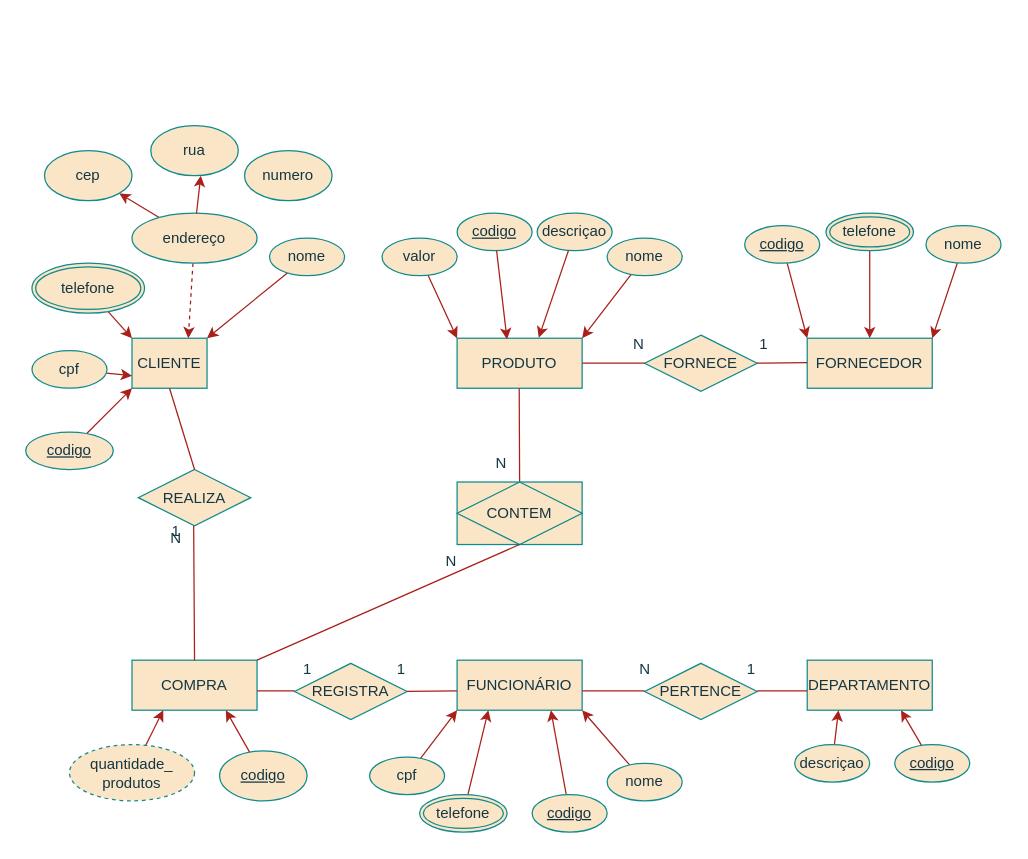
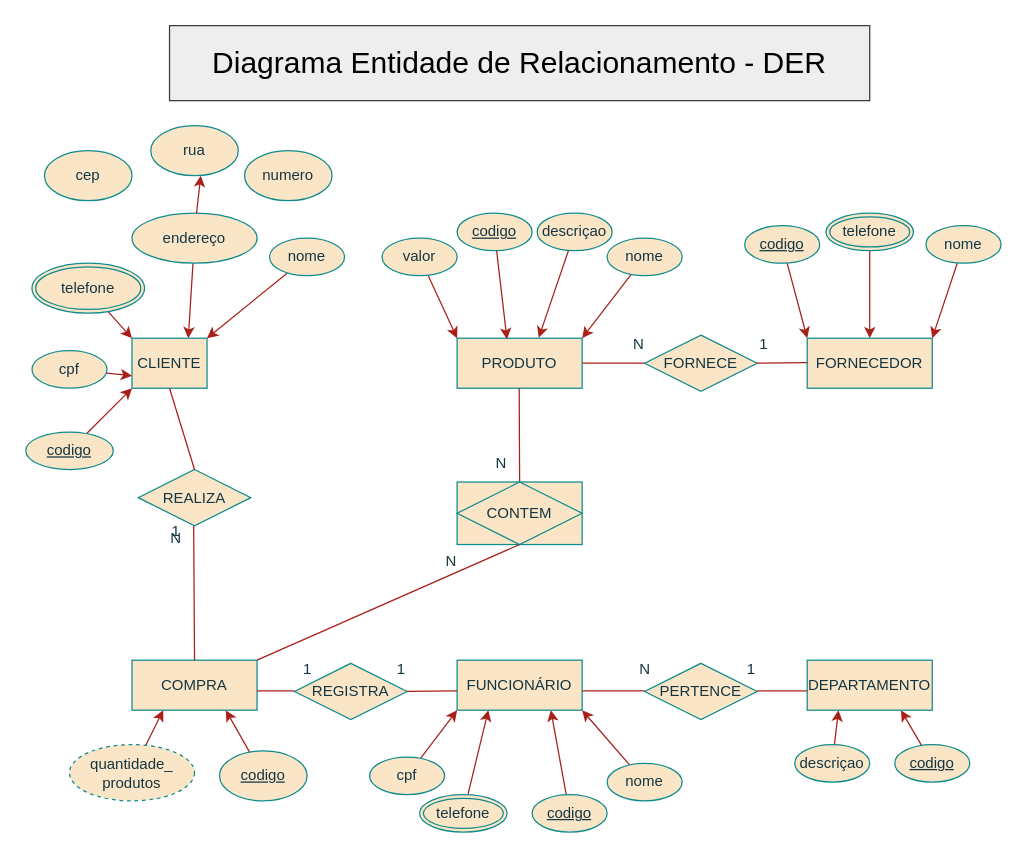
  <mxCell id="0" />
  <mxCell id="1" parent="0" />
  <mxCell id="2" value="DEPARTAMENTO" style="whiteSpace=wrap;html=1;align=center;fillColor=#FAE5C7;fontColor=#143642;rounded=0;labelBackgroundColor=none;strokeColor=#0F8B8D;" parent="1" vertex="1"><mxGeometry x="645" y="527.5" width="100" height="40" as="geometry" /></mxCell>
  <mxCell id="3" value="FUNCIONÁRIO" style="whiteSpace=wrap;html=1;align=center;fontColor=#143642;strokeColor=#0F8B8D;fillColor=#FAE5C7;rounded=0;labelBackgroundColor=none;" parent="1" vertex="1"><mxGeometry x="365" y="527.5" width="100" height="40" as="geometry" /></mxCell>
  <mxCell id="4" value="CLIENTE" style="whiteSpace=wrap;html=1;align=center;fillColor=#FAE5C7;fontColor=#143642;rounded=0;labelBackgroundColor=none;strokeColor=#0F8B8D;" parent="1" vertex="1"><mxGeometry x="105" y="270" width="60" height="40" as="geometry" /></mxCell>
  <mxCell id="5" value="FORNECEDOR" style="whiteSpace=wrap;html=1;align=center;fillColor=#FAE5C7;fontColor=#143642;rounded=0;labelBackgroundColor=none;strokeColor=#0F8B8D;" parent="1" vertex="1"><mxGeometry x="645" y="270" width="100" height="40" as="geometry" /></mxCell>
  <mxCell id="6" value="PRODUTO" style="whiteSpace=wrap;html=1;align=center;fillColor=#FAE5C7;fontColor=#143642;rounded=0;labelBackgroundColor=none;strokeColor=#0F8B8D;" parent="1" vertex="1"><mxGeometry x="365" y="270" width="100" height="40" as="geometry" /></mxCell>
  <mxCell id="7" value="COMPRA" style="rounded=0;arcSize=10;whiteSpace=wrap;html=1;align=center;labelBackgroundColor=none;strokeColor=#0F8B8D;fillColor=#FAE5C7;fontColor=#143642;" parent="1" vertex="1"><mxGeometry x="105" y="527.5" width="100" height="40" as="geometry" /></mxCell>
  <mxCell id="8" style="edgeStyle=none;rounded=0;orthogonalLoop=1;jettySize=auto;html=1;entryX=1;entryY=0;entryDx=0;entryDy=0;labelBackgroundColor=none;strokeColor=#A8201A;fontColor=default;" parent="1" source="9" target="4" edge="1"><mxGeometry relative="1" as="geometry" /></mxCell>
  <mxCell id="9" value="nome" style="ellipse;whiteSpace=wrap;html=1;align=center;rounded=0;labelBackgroundColor=none;fillColor=#FAE5C7;strokeColor=#0F8B8D;fontColor=#143642;" parent="1" vertex="1"><mxGeometry x="215" y="190" width="60" height="30" as="geometry" /></mxCell>
  <mxCell id="10" style="edgeStyle=none;rounded=0;orthogonalLoop=1;jettySize=auto;html=1;entryX=0;entryY=0.75;entryDx=0;entryDy=0;labelBackgroundColor=none;strokeColor=#A8201A;fontColor=default;" parent="1" source="11" target="4" edge="1"><mxGeometry relative="1" as="geometry" /></mxCell>
  <mxCell id="11" value="cpf" style="ellipse;whiteSpace=wrap;html=1;align=center;rounded=0;labelBackgroundColor=none;fillColor=#FAE5C7;strokeColor=#0F8B8D;fontColor=#143642;" parent="1" vertex="1"><mxGeometry x="25" y="280" width="60" height="30" as="geometry" /></mxCell>
  <mxCell id="12" style="edgeStyle=none;rounded=0;orthogonalLoop=1;jettySize=auto;html=1;entryX=0.75;entryY=1;entryDx=0;entryDy=0;labelBackgroundColor=none;strokeColor=#A8201A;fontColor=default;" parent="1" source="13" target="7" edge="1"><mxGeometry relative="1" as="geometry" /></mxCell>
  <mxCell id="13" value="codigo" style="ellipse;whiteSpace=wrap;html=1;align=center;fontStyle=4;rounded=0;labelBackgroundColor=none;fillColor=#FAE5C7;strokeColor=#0F8B8D;fontColor=#143642;" parent="1" vertex="1"><mxGeometry x="175" y="600" width="70" height="40" as="geometry" /></mxCell>
  <mxCell id="14" style="edgeStyle=none;rounded=0;orthogonalLoop=1;jettySize=auto;html=1;entryX=0;entryY=1;entryDx=0;entryDy=0;strokeColor=#A8201A;fontColor=default;fillColor=#FAE5C7;labelBackgroundColor=none;" parent="1" source="15" target="4" edge="1"><mxGeometry relative="1" as="geometry" /></mxCell>
  <mxCell id="15" value="codigo" style="ellipse;whiteSpace=wrap;html=1;align=center;fontStyle=4;rounded=0;labelBackgroundColor=none;fillColor=#FAE5C7;strokeColor=#0F8B8D;fontColor=#143642;" parent="1" vertex="1"><mxGeometry x="20" y="345" width="70" height="30" as="geometry" /></mxCell>
  <mxCell id="16" style="edgeStyle=none;rounded=0;orthogonalLoop=1;jettySize=auto;html=1;entryX=0.25;entryY=1;entryDx=0;entryDy=0;labelBackgroundColor=none;strokeColor=#A8201A;fontColor=default;" parent="1" source="17" target="7" edge="1"><mxGeometry relative="1" as="geometry" /></mxCell>
  <mxCell id="17" value="quantidade_&lt;br&gt;produtos" style="ellipse;whiteSpace=wrap;html=1;align=center;dashed=1;rounded=0;labelBackgroundColor=none;fillColor=#FAE5C7;strokeColor=#0F8B8D;fontColor=#143642;" parent="1" vertex="1"><mxGeometry x="55" y="595" width="100" height="45" as="geometry" /></mxCell>
  <mxCell id="18" style="edgeStyle=none;rounded=0;orthogonalLoop=1;jettySize=auto;html=1;entryX=0;entryY=0;entryDx=0;entryDy=0;labelBackgroundColor=none;strokeColor=#A8201A;fontColor=default;" parent="1" source="19" target="4" edge="1"><mxGeometry relative="1" as="geometry" /></mxCell>
  <mxCell id="19" value="telefone" style="ellipse;shape=doubleEllipse;margin=3;whiteSpace=wrap;html=1;align=center;rounded=0;labelBackgroundColor=none;fillColor=#FAE5C7;strokeColor=#0F8B8D;fontColor=#143642;" parent="1" vertex="1"><mxGeometry x="25" y="210" width="90" height="40" as="geometry" /></mxCell>
- <mxCell id="20" style="edgeStyle=none;rounded=0;orthogonalLoop=1;jettySize=auto;html=1;entryX=0.75;entryY=0;entryDx=0;entryDy=0;labelBackgroundColor=none;strokeColor=#A8201A;fontColor=default;dashed=1;" parent="1" source="22" target="4" edge="1"><mxGeometry relative="1" as="geometry" /></mxCell>
- <mxCell id="21" style="edgeStyle=none;rounded=0;orthogonalLoop=1;jettySize=auto;html=1;entryX=1;entryY=1;entryDx=0;entryDy=0;labelBackgroundColor=none;strokeColor=#A8201A;fontColor=default;" parent="1" source="22" target="23" edge="1"><mxGeometry relative="1" as="geometry" /></mxCell>
+ <mxCell id="20" style="edgeStyle=none;rounded=0;orthogonalLoop=1;jettySize=auto;html=1;entryX=0.75;entryY=0;entryDx=0;entryDy=0;labelBackgroundColor=none;strokeColor=#A8201A;fontColor=default;" parent="1" source="22" target="4" edge="1"><mxGeometry relative="1" as="geometry" /></mxCell>
  <mxCell id="22" value="endereço" style="ellipse;whiteSpace=wrap;html=1;align=center;rounded=0;labelBackgroundColor=none;fillColor=#FAE5C7;strokeColor=#0F8B8D;fontColor=#143642;" parent="1" vertex="1"><mxGeometry x="105" y="170" width="100" height="40" as="geometry" /></mxCell>
  <mxCell id="23" value="cep" style="ellipse;whiteSpace=wrap;html=1;align=center;rounded=0;labelBackgroundColor=none;fillColor=#FAE5C7;strokeColor=#0F8B8D;fontColor=#143642;" parent="1" vertex="1"><mxGeometry x="35" y="120" width="70" height="40" as="geometry" /></mxCell>
  <mxCell id="24" value="rua" style="ellipse;whiteSpace=wrap;html=1;align=center;rounded=0;labelBackgroundColor=none;fillColor=#FAE5C7;strokeColor=#0F8B8D;fontColor=#143642;" parent="1" vertex="1"><mxGeometry x="120" y="100" width="70" height="40" as="geometry" /></mxCell>
  <mxCell id="25" value="numero" style="ellipse;whiteSpace=wrap;html=1;align=center;rounded=0;labelBackgroundColor=none;fillColor=#FAE5C7;strokeColor=#0F8B8D;fontColor=#143642;" parent="1" vertex="1"><mxGeometry x="195" y="120" width="70" height="40" as="geometry" /></mxCell>
  <mxCell id="26" value="descriçao" style="ellipse;whiteSpace=wrap;html=1;align=center;fontStyle=0;rounded=0;labelBackgroundColor=none;fillColor=#FAE5C7;strokeColor=#0F8B8D;fontColor=#143642;" parent="1" vertex="1"><mxGeometry x="429" y="170" width="60" height="30" as="geometry" /></mxCell>
  <mxCell id="27" style="edgeStyle=none;rounded=0;orthogonalLoop=1;jettySize=auto;html=1;entryX=0;entryY=0;entryDx=0;entryDy=0;labelBackgroundColor=none;strokeColor=#A8201A;fontColor=default;" parent="1" source="28" target="6" edge="1"><mxGeometry relative="1" as="geometry" /></mxCell>
  <mxCell id="28" value="valor" style="ellipse;whiteSpace=wrap;html=1;align=center;rounded=0;labelBackgroundColor=none;fillColor=#FAE5C7;strokeColor=#0F8B8D;fontColor=#143642;" parent="1" vertex="1"><mxGeometry x="305" y="190" width="60" height="30" as="geometry" /></mxCell>
  <mxCell id="29" style="edgeStyle=none;rounded=0;orthogonalLoop=1;jettySize=auto;html=1;entryX=1;entryY=0;entryDx=0;entryDy=0;labelBackgroundColor=none;strokeColor=#A8201A;fontColor=default;" parent="1" source="30" target="6" edge="1"><mxGeometry relative="1" as="geometry" /></mxCell>
  <mxCell id="30" value="nome" style="ellipse;whiteSpace=wrap;html=1;align=center;rounded=0;labelBackgroundColor=none;fillColor=#FAE5C7;strokeColor=#0F8B8D;fontColor=#143642;" parent="1" vertex="1"><mxGeometry x="485" y="190" width="60" height="30" as="geometry" /></mxCell>
  <mxCell id="31" value="codigo" style="ellipse;whiteSpace=wrap;html=1;align=center;fontStyle=4;rounded=0;labelBackgroundColor=none;fillColor=#FAE5C7;strokeColor=#0F8B8D;fontColor=#143642;" parent="1" vertex="1"><mxGeometry x="365" y="170" width="60" height="30" as="geometry" /></mxCell>
  <mxCell id="32" style="edgeStyle=none;rounded=0;orthogonalLoop=1;jettySize=auto;html=1;entryX=0.571;entryY=1;entryDx=0;entryDy=0;entryPerimeter=0;labelBackgroundColor=none;strokeColor=#A8201A;fontColor=default;" parent="1" source="22" target="24" edge="1"><mxGeometry relative="1" as="geometry" /></mxCell>
  <mxCell id="33" style="edgeStyle=none;rounded=0;orthogonalLoop=1;jettySize=auto;html=1;entryX=1;entryY=1;entryDx=0;entryDy=0;labelBackgroundColor=none;strokeColor=#A8201A;fontColor=default;" parent="1" source="34" target="3" edge="1"><mxGeometry relative="1" as="geometry" /></mxCell>
  <mxCell id="34" value="nome" style="ellipse;whiteSpace=wrap;html=1;align=center;rounded=0;labelBackgroundColor=none;fillColor=#FAE5C7;strokeColor=#0F8B8D;fontColor=#143642;" parent="1" vertex="1"><mxGeometry x="485" y="610" width="60" height="30" as="geometry" /></mxCell>
  <mxCell id="35" style="edgeStyle=none;rounded=0;orthogonalLoop=1;jettySize=auto;html=1;entryX=0.75;entryY=1;entryDx=0;entryDy=0;labelBackgroundColor=none;strokeColor=#A8201A;fontColor=default;" parent="1" source="36" target="3" edge="1"><mxGeometry relative="1" as="geometry" /></mxCell>
  <mxCell id="36" value="codigo" style="ellipse;whiteSpace=wrap;html=1;align=center;fontStyle=4;rounded=0;labelBackgroundColor=none;fillColor=#FAE5C7;strokeColor=#0F8B8D;fontColor=#143642;" parent="1" vertex="1"><mxGeometry x="425" y="635" width="60" height="30" as="geometry" /></mxCell>
  <mxCell id="37" style="edgeStyle=none;rounded=0;orthogonalLoop=1;jettySize=auto;html=1;entryX=0;entryY=1;entryDx=0;entryDy=0;labelBackgroundColor=none;strokeColor=#A8201A;fontColor=default;" parent="1" source="38" target="3" edge="1"><mxGeometry relative="1" as="geometry" /></mxCell>
  <mxCell id="38" value="cpf" style="ellipse;whiteSpace=wrap;html=1;align=center;rounded=0;labelBackgroundColor=none;fillColor=#FAE5C7;strokeColor=#0F8B8D;fontColor=#143642;" parent="1" vertex="1"><mxGeometry x="295" y="605" width="60" height="30" as="geometry" /></mxCell>
  <mxCell id="39" style="edgeStyle=none;rounded=0;orthogonalLoop=1;jettySize=auto;html=1;entryX=0.25;entryY=1;entryDx=0;entryDy=0;labelBackgroundColor=none;strokeColor=#A8201A;fontColor=default;" parent="1" source="40" target="3" edge="1"><mxGeometry relative="1" as="geometry" /></mxCell>
  <mxCell id="40" value="telefone" style="ellipse;shape=doubleEllipse;margin=3;whiteSpace=wrap;html=1;align=center;rounded=0;labelBackgroundColor=none;fillColor=#FAE5C7;strokeColor=#0F8B8D;fontColor=#143642;" parent="1" vertex="1"><mxGeometry x="335" y="635" width="70" height="30" as="geometry" /></mxCell>
  <mxCell id="41" style="edgeStyle=none;rounded=0;orthogonalLoop=1;jettySize=auto;html=1;entryX=0;entryY=0;entryDx=0;entryDy=0;labelBackgroundColor=none;strokeColor=#A8201A;fontColor=default;" parent="1" source="42" target="5" edge="1"><mxGeometry relative="1" as="geometry" /></mxCell>
  <mxCell id="42" value="codigo" style="ellipse;whiteSpace=wrap;html=1;align=center;fontStyle=4;rounded=0;labelBackgroundColor=none;fillColor=#FAE5C7;strokeColor=#0F8B8D;fontColor=#143642;" parent="1" vertex="1"><mxGeometry x="595" y="180" width="60" height="30" as="geometry" /></mxCell>
  <mxCell id="43" style="edgeStyle=none;rounded=0;orthogonalLoop=1;jettySize=auto;html=1;entryX=1;entryY=0;entryDx=0;entryDy=0;labelBackgroundColor=none;strokeColor=#A8201A;fontColor=default;" parent="1" source="44" target="5" edge="1"><mxGeometry relative="1" as="geometry" /></mxCell>
  <mxCell id="44" value="nome" style="ellipse;whiteSpace=wrap;html=1;align=center;rounded=0;labelBackgroundColor=none;fillColor=#FAE5C7;strokeColor=#0F8B8D;fontColor=#143642;" parent="1" vertex="1"><mxGeometry x="740" y="180" width="60" height="30" as="geometry" /></mxCell>
  <mxCell id="45" style="edgeStyle=none;rounded=0;orthogonalLoop=1;jettySize=auto;html=1;entryX=0.5;entryY=0;entryDx=0;entryDy=0;labelBackgroundColor=none;strokeColor=#A8201A;fontColor=default;" parent="1" source="46" target="5" edge="1"><mxGeometry relative="1" as="geometry" /></mxCell>
  <mxCell id="46" value="telefone" style="ellipse;shape=doubleEllipse;margin=3;whiteSpace=wrap;html=1;align=center;rounded=0;labelBackgroundColor=none;fillColor=#FAE5C7;strokeColor=#0F8B8D;fontColor=#143642;" parent="1" vertex="1"><mxGeometry x="660" y="170" width="70" height="30" as="geometry" /></mxCell>
  <mxCell id="47" style="edgeStyle=none;rounded=0;orthogonalLoop=1;jettySize=auto;html=1;entryX=0.25;entryY=1;entryDx=0;entryDy=0;labelBackgroundColor=none;strokeColor=#A8201A;fontColor=default;" parent="1" source="48" target="2" edge="1"><mxGeometry relative="1" as="geometry" /></mxCell>
  <mxCell id="48" value="descriçao" style="ellipse;whiteSpace=wrap;html=1;align=center;rounded=0;labelBackgroundColor=none;fillColor=#FAE5C7;strokeColor=#0F8B8D;fontColor=#143642;" parent="1" vertex="1"><mxGeometry x="635" y="595" width="60" height="30" as="geometry" /></mxCell>
  <mxCell id="49" style="edgeStyle=none;rounded=0;orthogonalLoop=1;jettySize=auto;html=1;entryX=0.75;entryY=1;entryDx=0;entryDy=0;labelBackgroundColor=none;strokeColor=#A8201A;fontColor=default;" parent="1" source="50" target="2" edge="1"><mxGeometry relative="1" as="geometry" /></mxCell>
  <mxCell id="50" value="codigo" style="ellipse;whiteSpace=wrap;html=1;align=center;fontStyle=4;rounded=0;labelBackgroundColor=none;fillColor=#FAE5C7;strokeColor=#0F8B8D;fontColor=#143642;" parent="1" vertex="1"><mxGeometry x="715" y="595" width="60" height="30" as="geometry" /></mxCell>
  <mxCell id="51" value="REALIZA" style="shape=rhombus;perimeter=rhombusPerimeter;whiteSpace=wrap;html=1;align=center;strokeColor=#0F8B8D;fontColor=#143642;fillColor=#FAE5C7;rotation=0;rounded=0;labelBackgroundColor=none;" parent="1" vertex="1"><mxGeometry x="110" y="375" width="90" height="45" as="geometry" /></mxCell>
  <mxCell id="52" value="FORNECE" style="shape=rhombus;perimeter=rhombusPerimeter;whiteSpace=wrap;html=1;align=center;strokeColor=#0F8B8D;fontColor=#143642;fillColor=#FAE5C7;rotation=0;rounded=0;labelBackgroundColor=none;" parent="1" vertex="1"><mxGeometry x="515" y="267.5" width="90" height="45" as="geometry" /></mxCell>
  <mxCell id="53" value="PERTENCE" style="shape=rhombus;perimeter=rhombusPerimeter;whiteSpace=wrap;html=1;align=center;strokeColor=#0F8B8D;fontColor=#143642;fillColor=#FAE5C7;rotation=0;rounded=0;labelBackgroundColor=none;" parent="1" vertex="1"><mxGeometry x="515" y="530" width="90" height="45" as="geometry" /></mxCell>
  <mxCell id="54" value="REGISTRA" style="shape=rhombus;perimeter=rhombusPerimeter;whiteSpace=wrap;html=1;align=center;strokeColor=#0F8B8D;fontColor=#143642;fillColor=#FAE5C7;rotation=0;rounded=0;labelBackgroundColor=none;" parent="1" vertex="1"><mxGeometry x="235" y="530" width="90" height="45" as="geometry" /></mxCell>
  <mxCell id="55" style="edgeStyle=none;rounded=0;orthogonalLoop=1;jettySize=auto;html=1;entryX=0.399;entryY=0.021;entryDx=0;entryDy=0;entryPerimeter=0;labelBackgroundColor=none;strokeColor=#A8201A;fontColor=default;" parent="1" source="31" target="6" edge="1"><mxGeometry relative="1" as="geometry" /></mxCell>
  <mxCell id="56" style="edgeStyle=none;rounded=0;orthogonalLoop=1;jettySize=auto;html=1;entryX=0.653;entryY=-0.011;entryDx=0;entryDy=0;entryPerimeter=0;labelBackgroundColor=none;strokeColor=#A8201A;fontColor=default;" parent="1" source="26" target="6" edge="1"><mxGeometry relative="1" as="geometry" /></mxCell>
  <mxCell id="57" value="" style="endArrow=none;html=1;rounded=0;entryX=0.5;entryY=0;entryDx=0;entryDy=0;exitX=0.5;exitY=1;exitDx=0;exitDy=0;labelBackgroundColor=none;strokeColor=#A8201A;fontColor=default;" parent="1" source="4" target="51" edge="1"><mxGeometry relative="1" as="geometry"><mxPoint x="55" y="400" as="sourcePoint" /><mxPoint x="215" y="400" as="targetPoint" /></mxGeometry></mxCell>
  <mxCell id="58" value="" style="endArrow=none;html=1;rounded=0;entryX=0.5;entryY=0;entryDx=0;entryDy=0;exitX=0.5;exitY=1;exitDx=0;exitDy=0;labelBackgroundColor=none;strokeColor=#A8201A;fontColor=default;" parent="1" target="7" edge="1"><mxGeometry relative="1" as="geometry"><mxPoint x="154.31" y="420" as="sourcePoint" /><mxPoint x="154.31" y="540" as="targetPoint" /></mxGeometry></mxCell>
  <mxCell id="59" value="" style="endArrow=none;html=1;rounded=0;entryX=0.5;entryY=0;entryDx=0;entryDy=0;exitX=0.5;exitY=1;exitDx=0;exitDy=0;labelBackgroundColor=none;strokeColor=#A8201A;fontColor=default;" parent="1" target="65" edge="1"><mxGeometry relative="1" as="geometry"><mxPoint x="414.66" y="310" as="sourcePoint" /><mxPoint x="414.66" y="430" as="targetPoint" /></mxGeometry></mxCell>
  <mxCell id="60" value="" style="endArrow=none;html=1;rounded=0;strokeColor=#A8201A;fontColor=default;fillColor=#FAE5C7;labelBackgroundColor=none;" parent="1" edge="1"><mxGeometry relative="1" as="geometry"><mxPoint x="465" y="290" as="sourcePoint" /><mxPoint x="515" y="290" as="targetPoint" /></mxGeometry></mxCell>
  <mxCell id="61" value="" style="endArrow=none;html=1;rounded=0;strokeColor=#A8201A;fontColor=default;fillColor=#FAE5C7;exitX=1;exitY=0.5;exitDx=0;exitDy=0;labelBackgroundColor=none;" parent="1" source="52" edge="1"><mxGeometry relative="1" as="geometry"><mxPoint x="615" y="290" as="sourcePoint" /><mxPoint x="645" y="289.58" as="targetPoint" /></mxGeometry></mxCell>
  <mxCell id="62" value="" style="endArrow=none;html=1;rounded=0;strokeColor=#A8201A;fontColor=default;fillColor=#FAE5C7;labelBackgroundColor=none;" parent="1" edge="1"><mxGeometry relative="1" as="geometry"><mxPoint x="465" y="552.08" as="sourcePoint" /><mxPoint x="515" y="552.08" as="targetPoint" /></mxGeometry></mxCell>
  <mxCell id="63" value="" style="endArrow=none;html=1;rounded=0;strokeColor=#A8201A;fontColor=default;fillColor=#FAE5C7;labelBackgroundColor=none;" parent="1" edge="1"><mxGeometry relative="1" as="geometry"><mxPoint x="605" y="552.08" as="sourcePoint" /><mxPoint x="645" y="552" as="targetPoint" /></mxGeometry></mxCell>
  <mxCell id="64" value="" style="endArrow=none;html=1;rounded=0;strokeColor=#A8201A;fontColor=default;fillColor=#FAE5C7;exitX=1;exitY=0.5;exitDx=0;exitDy=0;labelBackgroundColor=none;" parent="1" source="54" edge="1"><mxGeometry relative="1" as="geometry"><mxPoint x="325" y="550" as="sourcePoint" /><mxPoint x="365" y="552" as="targetPoint" /></mxGeometry></mxCell>
  <mxCell id="65" value="CONTEM" style="shape=associativeEntity;whiteSpace=wrap;html=1;align=center;strokeColor=#0F8B8D;fontColor=#143642;fillColor=#FAE5C7;fontSize=12;rounded=0;labelBackgroundColor=none;" parent="1" vertex="1"><mxGeometry x="365" y="385" width="100" height="50" as="geometry" /></mxCell>
  <mxCell id="66" value="" style="endArrow=none;html=1;rounded=0;strokeColor=#A8201A;fontColor=default;fillColor=#FAE5C7;labelBackgroundColor=none;" parent="1" edge="1"><mxGeometry relative="1" as="geometry"><mxPoint x="205" y="552" as="sourcePoint" /><mxPoint x="235" y="552" as="targetPoint" /></mxGeometry></mxCell>
  <mxCell id="67" value="" style="endArrow=none;html=1;rounded=0;strokeColor=#A8201A;fontColor=default;fillColor=#FAE5C7;entryX=0.5;entryY=1;entryDx=0;entryDy=0;labelBackgroundColor=none;exitX=1;exitY=0;exitDx=0;exitDy=0;" parent="1" target="65" edge="1" source="7"><mxGeometry relative="1" as="geometry"><mxPoint x="205" y="561.5" as="sourcePoint" /><mxPoint x="255" y="561.5" as="targetPoint" /></mxGeometry></mxCell>
  <mxCell id="68" value="N" style="text;html=1;align=center;verticalAlign=middle;resizable=0;points=[];autosize=1;strokeColor=none;fillColor=none;fontColor=#143642;rounded=0;labelBackgroundColor=none;" parent="1" vertex="1"><mxGeometry x="125" y="415" width="30" height="30" as="geometry" /></mxCell>
  <mxCell id="69" value="1" style="text;html=1;align=center;verticalAlign=middle;resizable=0;points=[];autosize=1;strokeColor=none;fillColor=none;fontColor=#143642;rounded=0;labelBackgroundColor=none;" parent="1" vertex="1"><mxGeometry x="125" y="410" width="30" height="30" as="geometry" /></mxCell>
  <mxCell id="70" value="N" style="text;html=1;align=center;verticalAlign=middle;resizable=0;points=[];autosize=1;strokeColor=none;fillColor=none;fontColor=#143642;rounded=0;labelBackgroundColor=none;" parent="1" vertex="1"><mxGeometry x="345" y="434" width="30" height="30" as="geometry" /></mxCell>
  <mxCell id="71" value="N" style="text;html=1;align=center;verticalAlign=middle;resizable=0;points=[];autosize=1;strokeColor=none;fillColor=none;fontColor=#143642;rounded=0;labelBackgroundColor=none;" parent="1" vertex="1"><mxGeometry x="385" y="355" width="30" height="30" as="geometry" /></mxCell>
  <mxCell id="72" value="1" style="text;html=1;align=center;verticalAlign=middle;resizable=0;points=[];autosize=1;strokeColor=none;fillColor=none;fontColor=#143642;rounded=0;labelBackgroundColor=none;" parent="1" vertex="1"><mxGeometry x="230" y="520" width="30" height="30" as="geometry" /></mxCell>
  <mxCell id="73" value="1" style="text;html=1;align=center;verticalAlign=middle;resizable=0;points=[];autosize=1;strokeColor=none;fillColor=none;fontColor=#143642;rounded=0;labelBackgroundColor=none;" parent="1" vertex="1"><mxGeometry x="305" y="520" width="30" height="30" as="geometry" /></mxCell>
  <mxCell id="74" value="1" style="text;html=1;align=center;verticalAlign=middle;resizable=0;points=[];autosize=1;strokeColor=none;fillColor=none;fontColor=#143642;rounded=0;labelBackgroundColor=none;" parent="1" vertex="1"><mxGeometry x="585" y="520" width="30" height="30" as="geometry" /></mxCell>
  <mxCell id="75" value="N" style="text;html=1;align=center;verticalAlign=middle;resizable=0;points=[];autosize=1;strokeColor=none;fillColor=none;fontColor=#143642;rounded=0;labelBackgroundColor=none;" parent="1" vertex="1"><mxGeometry x="500" y="520" width="30" height="30" as="geometry" /></mxCell>
  <mxCell id="76" value="1" style="text;html=1;align=center;verticalAlign=middle;resizable=0;points=[];autosize=1;strokeColor=none;fillColor=none;fontColor=#143642;rounded=0;labelBackgroundColor=none;" parent="1" vertex="1"><mxGeometry x="595" y="260" width="30" height="30" as="geometry" /></mxCell>
  <mxCell id="77" value="N" style="text;html=1;align=center;verticalAlign=middle;resizable=0;points=[];autosize=1;strokeColor=none;fillColor=none;fontColor=#143642;rounded=0;labelBackgroundColor=none;" parent="1" vertex="1"><mxGeometry x="495" y="260" width="30" height="30" as="geometry" /></mxCell>
+ <mxCell id="78" value="&lt;font style=&quot;font-size: 24px;&quot;&gt;Diagrama Entidade de Relacionamento - DER&lt;/font&gt;" style="rounded=0;whiteSpace=wrap;html=1;fontSize=24;fontStyle=0;horizontal=1;fillColor=#eeeeee;strokeColor=#36393d;" parent="1" vertex="1"><mxGeometry x="135" y="20" width="560" height="60" as="geometry" /></mxCell>
